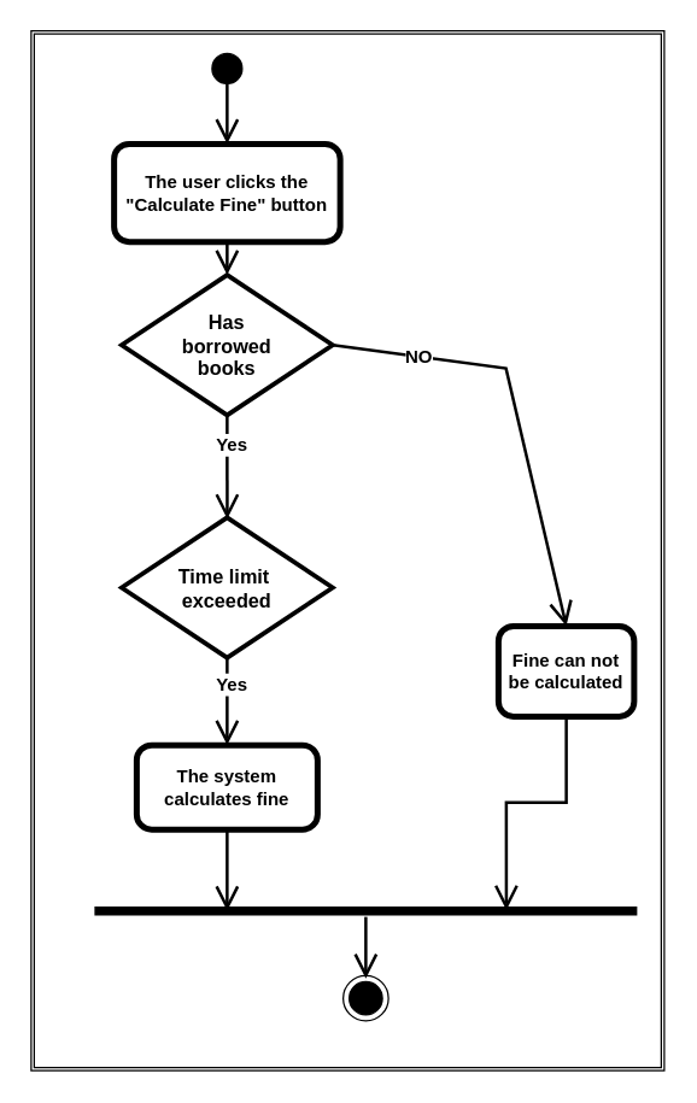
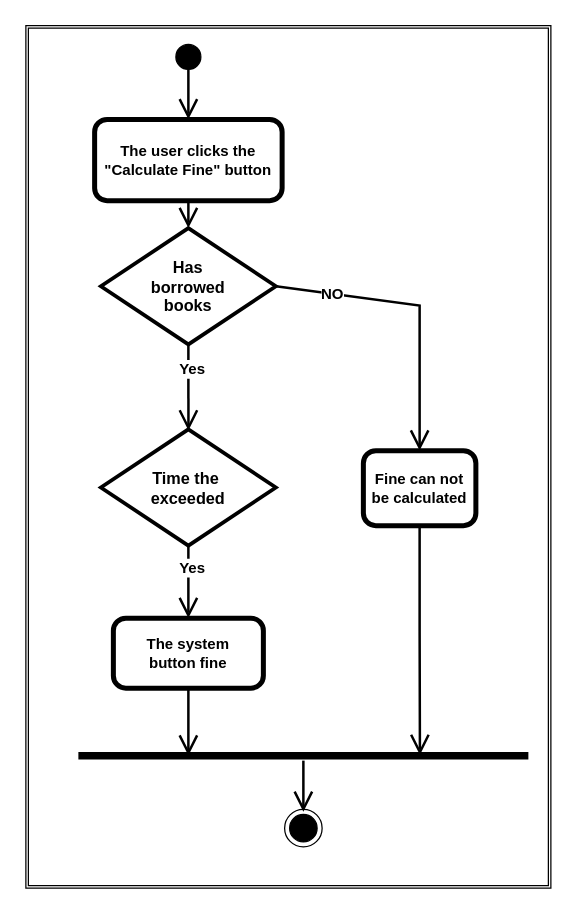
  <mxCell id="0" />
  <mxCell id="1" parent="0" />
  <mxCell id="2" value="" style="shape=ext;double=1;rounded=0;whiteSpace=wrap;html=1;fillStyle=solid;strokeColor=default;strokeWidth=1;fillColor=#FFFFFF;gradientColor=none;fontColor=#FFFFFF;spacingBottom=0;spacingTop=-6;spacingRight=2;spacingLeft=-4;" parent="1" vertex="1"><mxGeometry x="20" y="20" width="420" height="690" as="geometry" /></mxCell>
  <mxCell id="3" style="rounded=0;orthogonalLoop=1;jettySize=auto;html=1;entryX=0.5;entryY=0;entryDx=0;entryDy=0;entryPerimeter=0;endArrow=open;endFill=0;endSize=12;strokeColor=#000000;strokeWidth=2;exitX=0.5;exitY=1;exitDx=0;exitDy=0;" parent="1" source="6" target="5" edge="1"><mxGeometry relative="1" as="geometry"><mxPoint x="150" y="170" as="sourcePoint" /></mxGeometry></mxCell>
  <mxCell id="4" style="edgeStyle=none;rounded=0;orthogonalLoop=1;jettySize=auto;html=1;exitX=0.5;exitY=1;exitDx=0;exitDy=0;exitPerimeter=0;endArrow=open;endFill=0;endSize=12;strokeColor=#000000;strokeWidth=2;" parent="1" source="5" target="11" edge="1"><mxGeometry relative="1" as="geometry"><mxPoint x="150" y="198" as="targetPoint" /></mxGeometry></mxCell>
  <mxCell id="5" value="The user clicks the &quot;Calculate Fine&quot; button" style="points=[[0.25,0,0],[0.5,0,0],[0.75,0,0],[1,0.25,0],[1,0.5,0],[1,0.75,0],[0.75,1,0],[0.5,1,0],[0.25,1,0],[0,0.75,0],[0,0.5,0],[0,0.25,0]];shape=mxgraph.bpmn.task;whiteSpace=wrap;rectStyle=rounded;size=10;bpmnShapeType=call;strokeColor=#000000;fontStyle=1" parent="1" vertex="1"><mxGeometry x="75" y="95" width="150" height="65" as="geometry" /></mxCell>
  <mxCell id="6" value="" style="ellipse;shape=doubleEllipse;whiteSpace=wrap;html=1;aspect=fixed;fillStyle=solid;strokeColor=default;strokeWidth=1;fillColor=#000000;gradientColor=none;" parent="1" vertex="1"><mxGeometry x="140" y="35" width="20" height="20" as="geometry" /></mxCell>
  <mxCell id="7" style="edgeStyle=none;rounded=0;orthogonalLoop=1;jettySize=auto;html=1;exitX=0.5;exitY=1;exitDx=0;exitDy=0;exitPerimeter=0;fontSize=12;fontColor=#000000;startArrow=none;startFill=0;endArrow=open;endFill=0;startSize=12;endSize=12;strokeColor=#000000;strokeWidth=2;fontStyle=1;entryX=0.52;entryY=-0.001;entryDx=0;entryDy=0;entryPerimeter=0;" parent="1" source="11" edge="1"><mxGeometry relative="1" as="geometry"><mxPoint x="150.04" y="343.92" as="targetPoint" /></mxGeometry></mxCell>
  <mxCell id="8" value="Yes" style="edgeLabel;html=1;align=center;verticalAlign=middle;resizable=0;points=[];fontSize=12;fontColor=#000000;fontStyle=1" parent="7" vertex="1" connectable="0"><mxGeometry x="-0.426" y="2" relative="1" as="geometry"><mxPoint as="offset" /></mxGeometry></mxCell>
  <mxCell id="9" style="edgeStyle=none;rounded=0;orthogonalLoop=1;jettySize=auto;html=1;exitX=1;exitY=0.5;exitDx=0;exitDy=0;exitPerimeter=0;entryX=0.5;entryY=0;entryDx=0;entryDy=0;entryPerimeter=0;fontSize=12;fontColor=#000000;startArrow=none;startFill=0;endArrow=open;endFill=0;startSize=12;endSize=12;strokeColor=#000000;strokeWidth=2;spacingLeft=0;spacingRight=3;" parent="1" source="11" target="15" edge="1"><mxGeometry relative="1" as="geometry"><mxPoint x="334.776" y="346.96" as="targetPoint" /><Array as="points"><mxPoint x="335" y="244" /></Array><mxPoint x="221" y="254.5" as="sourcePoint" /></mxGeometry></mxCell>
  <mxCell id="10" value="&lt;b&gt;NO&lt;/b&gt;" style="edgeLabel;html=1;align=center;verticalAlign=middle;resizable=0;points=[];fontSize=12;fontColor=#000000;" parent="9" vertex="1" connectable="0"><mxGeometry x="-0.608" relative="1" as="geometry"><mxPoint as="offset" /></mxGeometry></mxCell>
  <mxCell id="11" value="&lt;font color=&quot;#000000&quot;&gt;Has &lt;br&gt;borrowed &lt;br&gt;books&lt;br&gt;&lt;/font&gt;" style="strokeWidth=3;html=1;shape=mxgraph.flowchart.decision;whiteSpace=wrap;fillStyle=solid;fontColor=#FFFFFF;fillColor=#FFFFFF;gradientColor=none;fontSize=13;fontStyle=1" parent="1" vertex="1"><mxGeometry x="80" y="182" width="140" height="93" as="geometry" /></mxCell>
  <mxCell id="12" style="edgeStyle=none;rounded=0;orthogonalLoop=1;jettySize=auto;html=1;fontSize=12;fontColor=#000000;startArrow=none;startFill=0;endArrow=open;endFill=0;startSize=12;endSize=12;strokeColor=#000000;strokeWidth=2;" parent="1" edge="1"><mxGeometry relative="1" as="geometry"><mxPoint x="242" y="608" as="sourcePoint" /><mxPoint x="242" y="649" as="targetPoint" /></mxGeometry></mxCell>
  <mxCell id="13" value="" style="line;strokeWidth=6;html=1;fillStyle=solid;fontColor=#FFFFFF;fillColor=#FFFFFF;gradientColor=none;" parent="1" vertex="1"><mxGeometry x="62" y="599" width="360" height="10" as="geometry" /></mxCell>
  <mxCell id="14" style="edgeStyle=orthogonalEdgeStyle;rounded=0;orthogonalLoop=1;jettySize=auto;html=1;exitX=0.5;exitY=1;exitDx=0;exitDy=0;exitPerimeter=0;entryX=0.759;entryY=0.452;entryDx=0;entryDy=0;entryPerimeter=0;endArrow=open;endFill=0;endSize=12;strokeWidth=2;" edge="1" parent="1" source="15" target="13"><mxGeometry relative="1" as="geometry"><mxPoint x="335" y="493" as="sourcePoint" /></mxGeometry></mxCell>
- <mxCell id="15" value="Fine can not &#10;be calculated" style="points=[[0.25,0,0],[0.5,0,0],[0.75,0,0],[1,0.25,0],[1,0.5,0],[1,0.75,0],[0.75,1,0],[0.5,1,0],[0.25,1,0],[0,0.75,0],[0,0.5,0],[0,0.25,0]];shape=mxgraph.bpmn.task;whiteSpace=wrap;rectStyle=rounded;size=10;bpmnShapeType=call;strokeColor=#000000;fontStyle=1" parent="1" vertex="1"><mxGeometry x="330" y="415" width="90" height="60" as="geometry" /></mxCell>
+ <mxCell id="15" value="Fine can not &#10;be calculated" style="points=[[0.25,0,0],[0.5,0,0],[0.75,0,0],[1,0.25,0],[1,0.5,0],[1,0.75,0],[0.75,1,0],[0.5,1,0],[0.25,1,0],[0,0.75,0],[0,0.5,0],[0,0.25,0]];shape=mxgraph.bpmn.task;whiteSpace=wrap;rectStyle=rounded;size=10;bpmnShapeType=call;strokeColor=#000000;fontStyle=1" parent="1" vertex="1"><mxGeometry x="290" y="360" width="90" height="60" as="geometry" /></mxCell>
  <mxCell id="16" style="edgeStyle=orthogonalEdgeStyle;rounded=0;orthogonalLoop=1;jettySize=auto;html=1;exitX=0.5;exitY=1;exitDx=0;exitDy=0;exitPerimeter=0;endArrow=open;endFill=0;endSize=12;strokeWidth=2;" edge="1" parent="1" source="17"><mxGeometry relative="1" as="geometry"><mxPoint x="150" y="604" as="targetPoint" /></mxGeometry></mxCell>
- <mxCell id="17" value="The system &#10;calculates fine" style="points=[[0.25,0,0],[0.5,0,0],[0.75,0,0],[1,0.25,0],[1,0.5,0],[1,0.75,0],[0.75,1,0],[0.5,1,0],[0.25,1,0],[0,0.75,0],[0,0.5,0],[0,0.25,0]];shape=mxgraph.bpmn.task;whiteSpace=wrap;rectStyle=rounded;size=10;bpmnShapeType=call;strokeColor=#000000;fontStyle=1" parent="1" vertex="1"><mxGeometry x="90" y="494" width="120" height="56" as="geometry" /></mxCell>
+ <mxCell id="17" value="The system &#10;button fine" style="points=[[0.25,0,0],[0.5,0,0],[0.75,0,0],[1,0.25,0],[1,0.5,0],[1,0.75,0],[0.75,1,0],[0.5,1,0],[0.25,1,0],[0,0.75,0],[0,0.5,0],[0,0.25,0]];shape=mxgraph.bpmn.task;whiteSpace=wrap;rectStyle=rounded;size=10;bpmnShapeType=call;strokeColor=#000000;fontStyle=1" parent="1" vertex="1"><mxGeometry x="90" y="494" width="120" height="56" as="geometry" /></mxCell>
  <mxCell id="18" value="" style="ellipse;html=1;shape=endState;fillColor=#000000;strokeColor=#000000;" parent="1" vertex="1"><mxGeometry x="227" y="647" width="30" height="30" as="geometry" /></mxCell>
- <mxCell id="19" value="&lt;font color=&quot;#000000&quot;&gt;Time limit&amp;nbsp;&lt;br&gt;exceeded&lt;br&gt;&lt;/font&gt;" style="strokeWidth=3;html=1;shape=mxgraph.flowchart.decision;whiteSpace=wrap;fillStyle=solid;fontColor=#FFFFFF;fillColor=#FFFFFF;gradientColor=none;fontSize=13;fontStyle=1" vertex="1" parent="1"><mxGeometry x="80" y="343" width="140" height="93" as="geometry" /></mxCell>
+ <mxCell id="19" value="&lt;font color=&quot;#000000&quot;&gt;Time the&amp;nbsp;&lt;br&gt;exceeded&lt;br&gt;&lt;/font&gt;" style="strokeWidth=3;html=1;shape=mxgraph.flowchart.decision;whiteSpace=wrap;fillStyle=solid;fontColor=#FFFFFF;fillColor=#FFFFFF;gradientColor=none;fontSize=13;fontStyle=1" vertex="1" parent="1"><mxGeometry x="80" y="343" width="140" height="93" as="geometry" /></mxCell>
  <mxCell id="20" style="edgeStyle=none;rounded=0;orthogonalLoop=1;jettySize=auto;html=1;exitX=0.5;exitY=1;exitDx=0;exitDy=0;exitPerimeter=0;fontSize=12;fontColor=#000000;startArrow=none;startFill=0;endArrow=open;endFill=0;startSize=12;endSize=12;strokeColor=#000000;strokeWidth=2;fontStyle=1;entryX=0.5;entryY=0;entryDx=0;entryDy=0;entryPerimeter=0;" edge="1" parent="1" source="19" target="17"><mxGeometry relative="1" as="geometry"><mxPoint x="149.75" y="497.92" as="targetPoint" /><mxPoint x="149.71" y="444" as="sourcePoint" /></mxGeometry></mxCell>
  <mxCell id="21" value="Yes" style="edgeLabel;html=1;align=center;verticalAlign=middle;resizable=0;points=[];fontSize=12;fontColor=#000000;fontStyle=1" vertex="1" connectable="0" parent="20"><mxGeometry x="-0.426" y="2" relative="1" as="geometry"><mxPoint as="offset" /></mxGeometry></mxCell>
